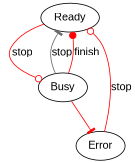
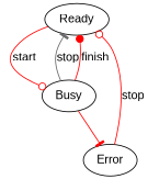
  digraph {
    fontname="Liberation Sans"
    node [fontname="Liberation Sans"]
    edge [arrowhead=odot color=red fontname="Liberation Sans"]
    Ready
    Busy
    Error
-   Ready -> Busy [label=stop]
+   Ready -> Busy [label=start]
    Busy -> Ready [arrowhead=tee color=gray40 label=stop]
    Busy -> Ready [arrowhead=dot label=finish]
    Busy -> Error [arrowhead=tee]
    Error -> Ready [label=stop]
  }
